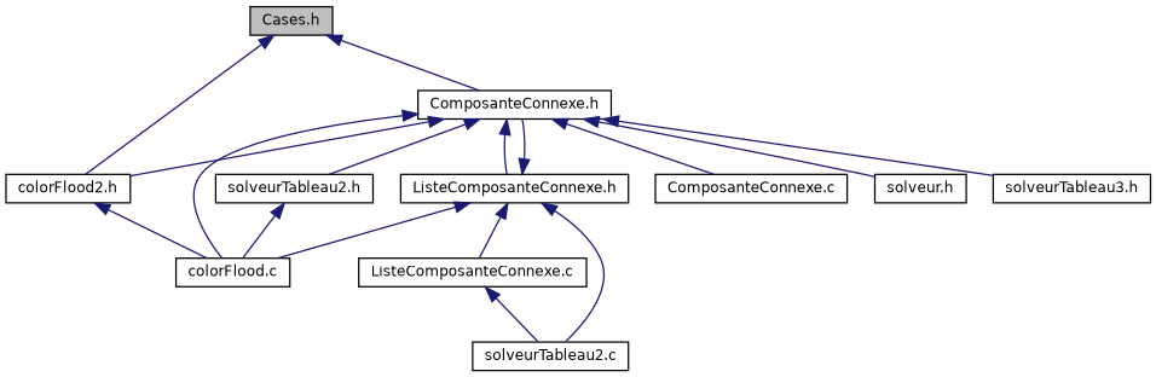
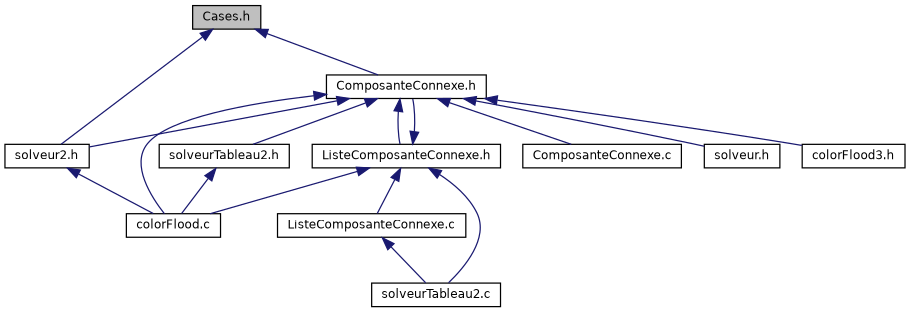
  digraph {
    node [color=black fillcolor=white fontname=Helvetica fontsize=10 shape=record style=filled]
    edge [color=midnightblue dir=back fontname=Helvetica fontsize=10 labelfontname=Helvetica labelfontsize=10 style=solid]
    n1 [fillcolor=grey75 fontcolor=black height=0.2 label="Cases.h" width=0.4]
    n2 [height=0.2 label="ComposanteConnexe.h" width=0.4]
-   n3 [height=0.2 label="colorFlood2.h" width=0.4]
+   n3 [height=0.2 label="solveur2.h" width=0.4]
    n4 [height=0.2 label="ListeComposanteConnexe.h" width=0.4]
    n5 [height=0.2 label="colorFlood.c" width=0.4]
    n6 [height=0.2 label="solveurTableau2.h" width=0.4]
    n7 [height=0.2 label="ComposanteConnexe.c" width=0.4]
    n8 [height=0.2 label="solveur.h" width=0.4]
-   n9 [height=0.2 label="solveurTableau3.h" width=0.4]
+   n9 [height=0.2 label="colorFlood3.h" width=0.4]
    n10 [height=0.2 label="ListeComposanteConnexe.c" width=0.4]
    n11 [height=0.2 label="solveurTableau2.c" width=0.4]
    n1 -> n2
    n1 -> n3
    n2 -> n3
    n2 -> n4
    n2 -> n5
    n2 -> n6
    n2 -> n7
    n2 -> n8
    n2 -> n9
    n3 -> n5
    n4 -> n2
    n4 -> n5
    n4 -> n10
    n4 -> n11
    n6 -> n5
    n10 -> n11
  }
